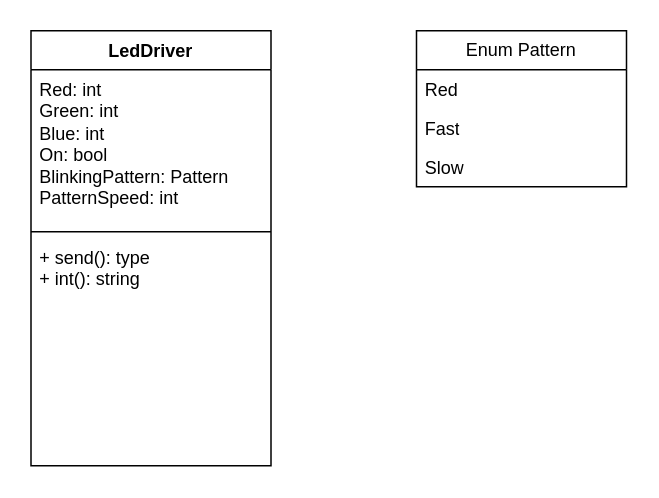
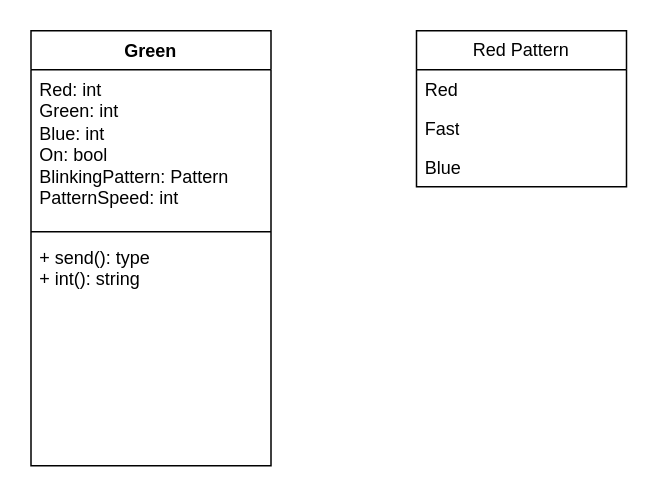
  <mxCell id="0" />
  <mxCell id="1" parent="0" />
- <mxCell id="2" value="LedDriver" style="swimlane;fontStyle=1;align=center;verticalAlign=top;childLayout=stackLayout;horizontal=1;startSize=26;horizontalStack=0;resizeParent=1;resizeParentMax=0;resizeLast=0;collapsible=1;marginBottom=0;whiteSpace=wrap;html=1;" vertex="1" parent="1"><mxGeometry x="20" y="20" width="160" height="290" as="geometry" /></mxCell>
+ <mxCell id="2" value="Green" style="swimlane;fontStyle=1;align=center;verticalAlign=top;childLayout=stackLayout;horizontal=1;startSize=26;horizontalStack=0;resizeParent=1;resizeParentMax=0;resizeLast=0;collapsible=1;marginBottom=0;whiteSpace=wrap;html=1;" vertex="1" parent="1"><mxGeometry x="20" y="20" width="160" height="290" as="geometry" /></mxCell>
  <mxCell id="3" value="Red: int&lt;div&gt;Green: int&lt;/div&gt;&lt;div&gt;Blue: int&lt;/div&gt;&lt;div&gt;On: bool&lt;/div&gt;&lt;div&gt;BlinkingPattern: Pattern&lt;/div&gt;&lt;div&gt;PatternSpeed: int&lt;/div&gt;&lt;div&gt;&lt;br&gt;&lt;/div&gt;" style="text;strokeColor=none;fillColor=none;align=left;verticalAlign=top;spacingLeft=4;spacingRight=4;overflow=hidden;rotatable=0;points=[[0,0.5],[1,0.5]];portConstraint=eastwest;whiteSpace=wrap;html=1;" vertex="1" parent="2"><mxGeometry y="26" width="160" height="104" as="geometry" /></mxCell>
  <mxCell id="4" value="" style="line;strokeWidth=1;fillColor=none;align=left;verticalAlign=middle;spacingTop=-1;spacingLeft=3;spacingRight=3;rotatable=0;labelPosition=right;points=[];portConstraint=eastwest;strokeColor=inherit;" vertex="1" parent="2"><mxGeometry y="130" width="160" height="8" as="geometry" /></mxCell>
  <mxCell id="5" value="+ send(): type&lt;div&gt;+ int(): string&lt;/div&gt;" style="text;strokeColor=none;fillColor=none;align=left;verticalAlign=top;spacingLeft=4;spacingRight=4;overflow=hidden;rotatable=0;points=[[0,0.5],[1,0.5]];portConstraint=eastwest;whiteSpace=wrap;html=1;" vertex="1" parent="2"><mxGeometry y="138" width="160" height="152" as="geometry" /></mxCell>
- <mxCell id="6" value="Enum Pattern" style="swimlane;fontStyle=0;childLayout=stackLayout;horizontal=1;startSize=26;fillColor=none;horizontalStack=0;resizeParent=1;resizeParentMax=0;resizeLast=0;collapsible=1;marginBottom=0;whiteSpace=wrap;html=1;" vertex="1" parent="1"><mxGeometry x="277" y="20" width="140" height="104" as="geometry" /></mxCell>
+ <mxCell id="6" value="Red Pattern" style="swimlane;fontStyle=0;childLayout=stackLayout;horizontal=1;startSize=26;fillColor=none;horizontalStack=0;resizeParent=1;resizeParentMax=0;resizeLast=0;collapsible=1;marginBottom=0;whiteSpace=wrap;html=1;" vertex="1" parent="1"><mxGeometry x="277" y="20" width="140" height="104" as="geometry" /></mxCell>
  <mxCell id="7" value="Red" style="text;strokeColor=none;fillColor=none;align=left;verticalAlign=top;spacingLeft=4;spacingRight=4;overflow=hidden;rotatable=0;points=[[0,0.5],[1,0.5]];portConstraint=eastwest;whiteSpace=wrap;html=1;" vertex="1" parent="6"><mxGeometry y="26" width="140" height="26" as="geometry" /></mxCell>
  <mxCell id="8" value="Fast" style="text;strokeColor=none;fillColor=none;align=left;verticalAlign=top;spacingLeft=4;spacingRight=4;overflow=hidden;rotatable=0;points=[[0,0.5],[1,0.5]];portConstraint=eastwest;whiteSpace=wrap;html=1;" vertex="1" parent="6"><mxGeometry y="52" width="140" height="26" as="geometry" /></mxCell>
- <mxCell id="9" value="Slow" style="text;strokeColor=none;fillColor=none;align=left;verticalAlign=top;spacingLeft=4;spacingRight=4;overflow=hidden;rotatable=0;points=[[0,0.5],[1,0.5]];portConstraint=eastwest;whiteSpace=wrap;html=1;" vertex="1" parent="6"><mxGeometry y="78" width="140" height="26" as="geometry" /></mxCell>
+ <mxCell id="9" value="Blue" style="text;strokeColor=none;fillColor=none;align=left;verticalAlign=top;spacingLeft=4;spacingRight=4;overflow=hidden;rotatable=0;points=[[0,0.5],[1,0.5]];portConstraint=eastwest;whiteSpace=wrap;html=1;" vertex="1" parent="6"><mxGeometry y="78" width="140" height="26" as="geometry" /></mxCell>
